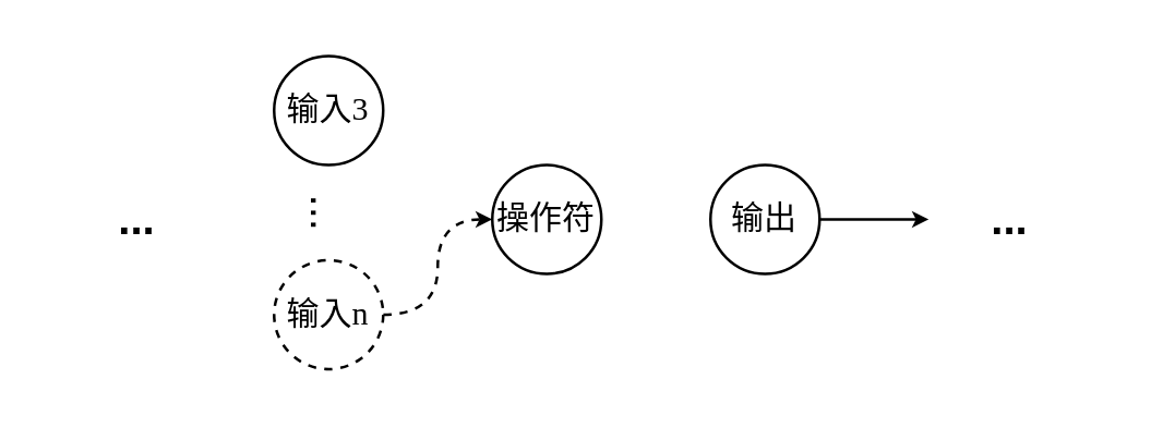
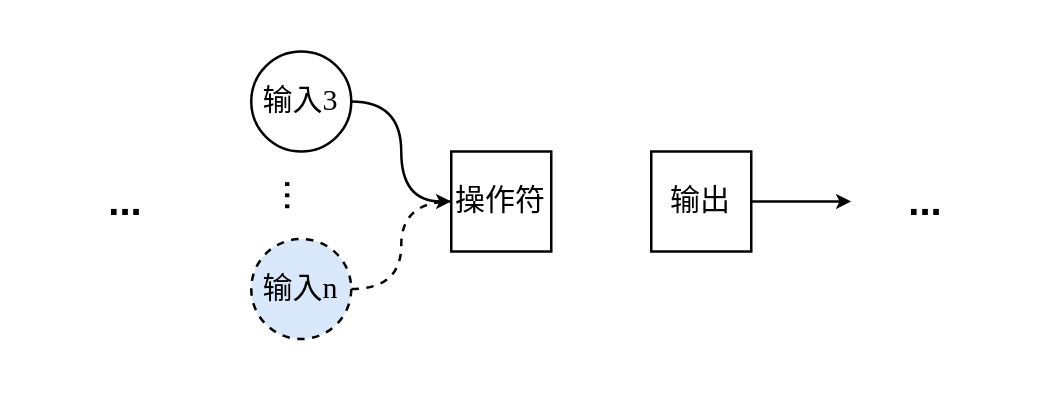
  <mxCell id="0" />
  <mxCell id="1" parent="0" />
+ <mxCell id="2" style="rounded=0;orthogonalLoop=1;jettySize=auto;html=1;exitX=1;exitY=0.5;exitDx=0;exitDy=0;entryX=0;entryY=0.5;entryDx=0;entryDy=0;fontSize=16;endSize=3;startSize=3;edgeStyle=orthogonalEdgeStyle;curved=1;" parent="1" source="3" target="6" edge="1"><mxGeometry relative="1" as="geometry" /></mxCell>
  <mxCell id="3" value="输入3" style="ellipse;whiteSpace=wrap;html=1;aspect=fixed;fontFamily=Times New Roman;" parent="1" vertex="1"><mxGeometry x="100" width="40" height="40" as="geometry" y="20" /></mxCell>
- <mxCell id="4" style="edgeStyle=orthogonalEdgeStyle;rounded=0;orthogonalLoop=1;jettySize=auto;html=1;exitX=1;exitY=0.5;exitDx=0;exitDy=0;entryX=0;entryY=0.5;entryDx=0;entryDy=0;fontSize=16;dashed=1;endSize=3;startSize=3;curved=1;" parent="1" source="5" target="6" edge="1"><mxGeometry relative="1" as="geometry" /></mxCell>
- <mxCell id="5" value="输入n" style="ellipse;whiteSpace=wrap;html=1;aspect=fixed;dashed=1;fontFamily=Times New Roman;" parent="1" vertex="1"><mxGeometry x="100" y="95" width="40" height="40" as="geometry" /></mxCell>
- <mxCell id="6" value="操作符" style="ellipse;whiteSpace=wrap;html=1;aspect=fixed;fontFamily=Times New Roman;" parent="1" vertex="1"><mxGeometry x="180" y="60" width="40" height="40" as="geometry" /></mxCell>
+ <mxCell id="4" style="edgeStyle=orthogonalEdgeStyle;rounded=0;orthogonalLoop=1;jettySize=auto;html=1;exitX=1;exitY=0.5;exitDx=0;exitDy=0;entryX=0;entryY=0.5;entryDx=0;entryDy=0;fontSize=16;dashed=1;endSize=3;startSize=3;curved=1;endArrow=none;" parent="1" source="5" target="6" edge="1"><mxGeometry relative="1" as="geometry" /></mxCell>
+ <mxCell id="5" value="输入n" style="ellipse;whiteSpace=wrap;html=1;aspect=fixed;dashed=1;fontFamily=Times New Roman;fillColor=#dae8fc;" parent="1" vertex="1"><mxGeometry x="100" y="95" width="40" height="40" as="geometry" /></mxCell>
+ <mxCell id="6" value="操作符" style="whiteSpace=wrap;html=1;aspect=fixed;fontFamily=Times New Roman;rounded=0;" parent="1" vertex="1"><mxGeometry x="180" y="60" width="40" height="40" as="geometry" /></mxCell>
  <mxCell id="7" style="edgeStyle=orthogonalEdgeStyle;rounded=0;orthogonalLoop=1;jettySize=auto;html=1;exitX=1;exitY=0.5;exitDx=0;exitDy=0;entryX=0;entryY=0.5;entryDx=0;entryDy=0;fontSize=16;endSize=3;startSize=3;curved=1;" parent="1" source="8" target="10" edge="1"><mxGeometry relative="1" as="geometry" /></mxCell>
- <mxCell id="8" value="输出" style="ellipse;whiteSpace=wrap;html=1;aspect=fixed;fontFamily=Times New Roman;" parent="1" vertex="1"><mxGeometry x="260" y="60" width="40" height="40" as="geometry" /></mxCell>
+ <mxCell id="8" value="输出" style="whiteSpace=wrap;html=1;aspect=fixed;fontFamily=Times New Roman;rounded=0;" parent="1" vertex="1"><mxGeometry x="260" y="60" width="40" height="40" as="geometry" /></mxCell>
  <mxCell id="9" value="&lt;b&gt;&lt;font style=&quot;font-size: 16px;&quot;&gt;...&lt;/font&gt;&lt;/b&gt;" style="text;html=1;strokeColor=none;fillColor=none;align=center;verticalAlign=middle;whiteSpace=wrap;rounded=0;dashed=1;" parent="1" vertex="1"><mxGeometry y="65" width="60" height="30" as="geometry" x="20" /></mxCell>
  <mxCell id="10" value="&lt;b&gt;&lt;font style=&quot;font-size: 16px;&quot;&gt;...&lt;/font&gt;&lt;/b&gt;" style="text;html=1;strokeColor=none;fillColor=none;align=center;verticalAlign=middle;whiteSpace=wrap;rounded=0;dashed=1;" parent="1" vertex="1"><mxGeometry x="340" y="65" width="60" height="30" as="geometry" /></mxCell>
  <mxCell id="11" value="..." style="text;html=1;strokeColor=none;fillColor=none;align=center;verticalAlign=middle;whiteSpace=wrap;rounded=0;dashed=1;fontSize=16;rotation=90;" parent="1" vertex="1"><mxGeometry x="90" y="63" width="60" height="30" as="geometry" /></mxCell>
